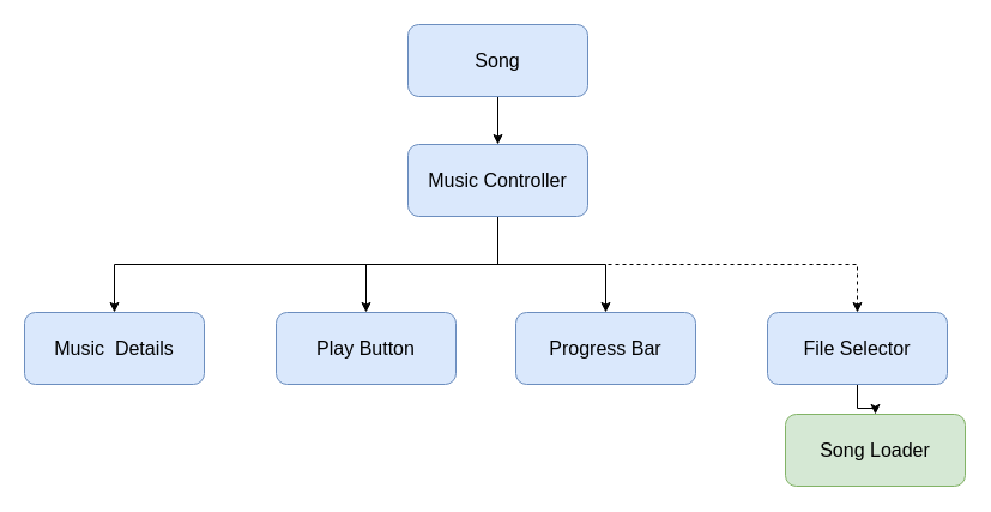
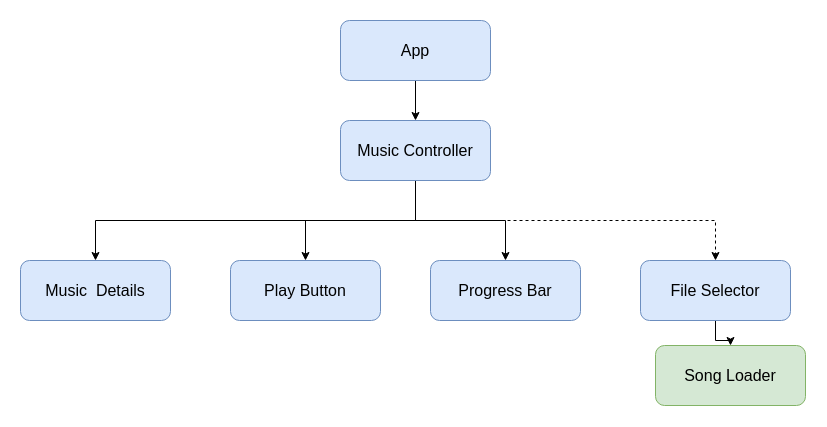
  <mxCell id="0" />
  <mxCell id="1" parent="0" />
  <mxCell id="2" style="edgeStyle=orthogonalEdgeStyle;rounded=0;orthogonalLoop=1;jettySize=auto;html=1;exitX=0.5;exitY=1;exitDx=0;exitDy=0;entryX=0.5;entryY=0;entryDx=0;entryDy=0;fontSize=16;" edge="1" parent="1" source="6" target="11"><mxGeometry relative="1" as="geometry" /></mxCell>
  <mxCell id="3" style="edgeStyle=orthogonalEdgeStyle;rounded=0;orthogonalLoop=1;jettySize=auto;html=1;exitX=0.5;exitY=1;exitDx=0;exitDy=0;fontSize=16;" edge="1" parent="1" source="6" target="7"><mxGeometry relative="1" as="geometry" /></mxCell>
  <mxCell id="4" style="edgeStyle=orthogonalEdgeStyle;rounded=0;orthogonalLoop=1;jettySize=auto;html=1;exitX=0.5;exitY=1;exitDx=0;exitDy=0;fontSize=16;dashed=1;" edge="1" parent="1" source="6" target="13"><mxGeometry relative="1" as="geometry" /></mxCell>
  <mxCell id="5" style="edgeStyle=orthogonalEdgeStyle;rounded=0;orthogonalLoop=1;jettySize=auto;html=1;exitX=0.5;exitY=1;exitDx=0;exitDy=0;entryX=0.5;entryY=0;entryDx=0;entryDy=0;fontSize=16;" edge="1" parent="1" source="6" target="14"><mxGeometry relative="1" as="geometry" /></mxCell>
  <mxCell id="6" value="Music Controller" style="rounded=1;whiteSpace=wrap;html=1;fontSize=16;fillColor=#dae8fc;strokeColor=#6c8ebf;" vertex="1" parent="1"><mxGeometry x="340" y="120" width="150" height="60" as="geometry" /></mxCell>
  <mxCell id="7" value="Play Button" style="rounded=1;whiteSpace=wrap;html=1;fontSize=16;fillColor=#dae8fc;strokeColor=#6c8ebf;" vertex="1" parent="1"><mxGeometry x="230" y="260" width="150" height="60" as="geometry" /></mxCell>
  <mxCell id="8" style="edgeStyle=orthogonalEdgeStyle;rounded=0;orthogonalLoop=1;jettySize=auto;html=1;entryX=0.5;entryY=0;entryDx=0;entryDy=0;fontSize=16;" edge="1" parent="1" source="9" target="6"><mxGeometry relative="1" as="geometry" /></mxCell>
- <mxCell id="9" value="Song" style="rounded=1;whiteSpace=wrap;html=1;fontSize=16;fillColor=#dae8fc;strokeColor=#6c8ebf;" vertex="1" parent="1"><mxGeometry x="340" y="20" width="150" height="60" as="geometry" /></mxCell>
+ <mxCell id="9" value="App" style="rounded=1;whiteSpace=wrap;html=1;fontSize=16;fillColor=#dae8fc;strokeColor=#6c8ebf;" vertex="1" parent="1"><mxGeometry x="340" y="20" width="150" height="60" as="geometry" /></mxCell>
  <mxCell id="10" value="Song Loader" style="rounded=1;whiteSpace=wrap;html=1;fontSize=16;fillColor=#d5e8d4;strokeColor=#82b366;" vertex="1" parent="1"><mxGeometry x="655" y="345" width="150" height="60" as="geometry" /></mxCell>
  <mxCell id="11" value="Progress Bar" style="rounded=1;whiteSpace=wrap;html=1;fontSize=16;fillColor=#dae8fc;strokeColor=#6c8ebf;" vertex="1" parent="1"><mxGeometry x="430" y="260" width="150" height="60" as="geometry" /></mxCell>
  <mxCell id="12" style="edgeStyle=orthogonalEdgeStyle;rounded=0;orthogonalLoop=1;jettySize=auto;html=1;fontSize=16;" edge="1" parent="1" source="13" target="10"><mxGeometry relative="1" as="geometry" /></mxCell>
  <mxCell id="13" value="File Selector" style="rounded=1;whiteSpace=wrap;html=1;fontSize=16;fillColor=#dae8fc;strokeColor=#6c8ebf;" vertex="1" parent="1"><mxGeometry x="640" y="260" width="150" height="60" as="geometry" /></mxCell>
  <mxCell id="14" value="Music&amp;nbsp; Details" style="rounded=1;whiteSpace=wrap;html=1;fontSize=16;fillColor=#dae8fc;strokeColor=#6c8ebf;" vertex="1" parent="1"><mxGeometry x="20" y="260" width="150" height="60" as="geometry" /></mxCell>
